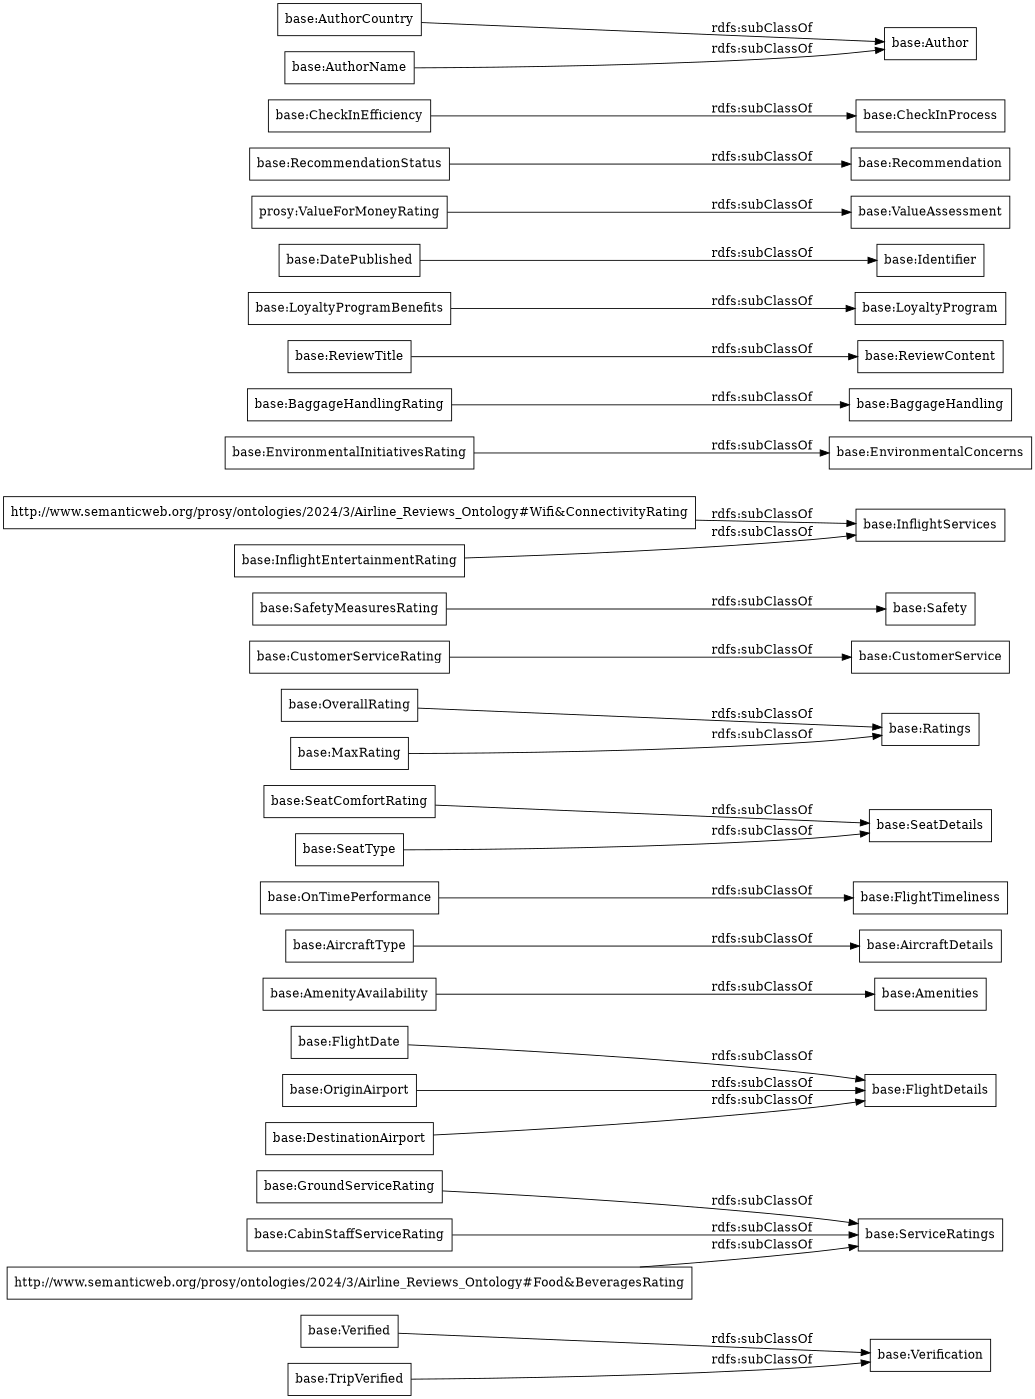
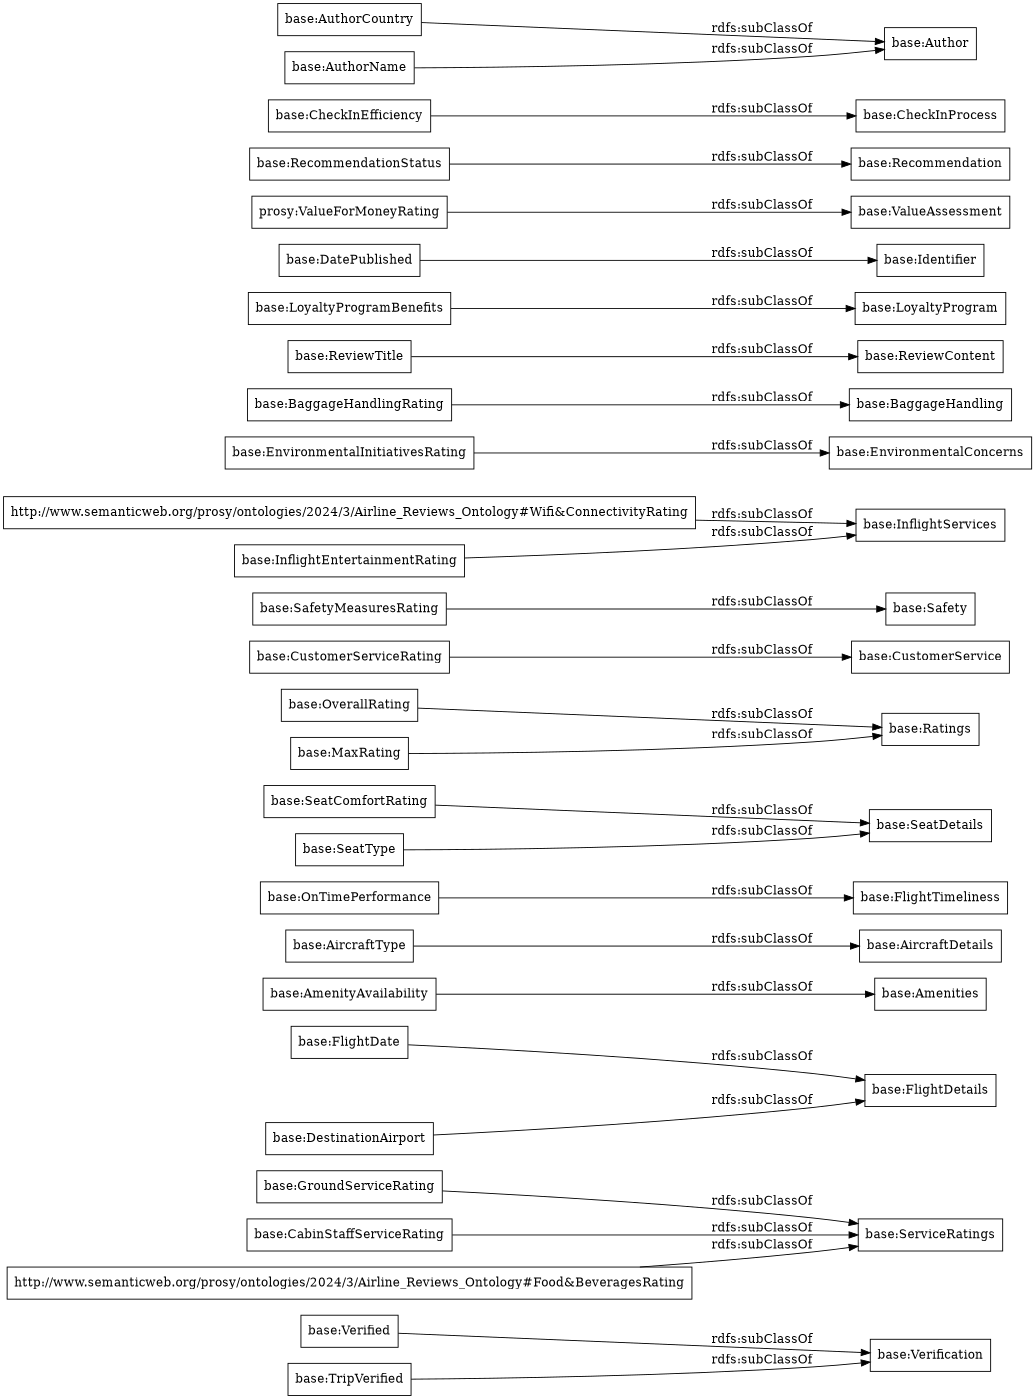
  digraph {
    rankdir=LR
    node [color=black shape=rectangle]
    "base:Verified"
    "base:Verification"
    "base:GroundServiceRating"
    "base:ServiceRatings"
    "base:FlightDate"
    "base:FlightDetails"
    "base:AmenityAvailability"
    "base:Amenities"
    "base:AircraftType"
    "base:AircraftDetails"
    "base:OnTimePerformance"
    "base:FlightTimeliness"
-   "base:OriginAirport"
    "base:SeatComfortRating"
    "base:SeatDetails"
    "base:OverallRating"
    "base:Ratings"
    "base:SeatType"
    "base:CustomerServiceRating"
    "base:CustomerService"
    "base:SafetyMeasuresRating"
    "base:Safety"
    "http://www.semanticweb.org/prosy/ontologies/2024/3/Airline_Reviews_Ontology#Wifi&ConnectivityRating"
    "base:InflightServices"
    "base:EnvironmentalInitiativesRating"
    "base:EnvironmentalConcerns"
    "base:BaggageHandlingRating"
    "base:BaggageHandling"
    "base:DestinationAirport"
    "base:ReviewTitle"
    "base:ReviewContent"
    "base:LoyaltyProgramBenefits"
    "base:LoyaltyProgram"
    "base:DatePublished"
    "base:Identifier"
    "base:CabinStaffServiceRating"
    "base:MaxRating"
    "base:InflightEntertainmentRating"
    "base:TripVerified"
    n40 [label="prosy:ValueForMoneyRating"]
    "base:ValueAssessment"
    "base:RecommendationStatus"
    "base:Recommendation"
    "base:CheckInEfficiency"
    "base:CheckInProcess"
    "base:AuthorCountry"
    "base:Author"
    "base:AuthorName"
    "http://www.semanticweb.org/prosy/ontologies/2024/3/Airline_Reviews_Ontology#Food&BeveragesRating"
    "base:Verified" -> "base:Verification" [label="rdfs:subClassOf"]
    "base:GroundServiceRating" -> "base:ServiceRatings" [label="rdfs:subClassOf"]
    "base:FlightDate" -> "base:FlightDetails" [label="rdfs:subClassOf"]
    "base:AmenityAvailability" -> "base:Amenities" [label="rdfs:subClassOf"]
    "base:AircraftType" -> "base:AircraftDetails" [label="rdfs:subClassOf"]
    "base:OnTimePerformance" -> "base:FlightTimeliness" [label="rdfs:subClassOf"]
-   "base:OriginAirport" -> "base:FlightDetails" [label="rdfs:subClassOf"]
    "base:SeatComfortRating" -> "base:SeatDetails" [label="rdfs:subClassOf"]
    "base:OverallRating" -> "base:Ratings" [label="rdfs:subClassOf"]
    "base:SeatType" -> "base:SeatDetails" [label="rdfs:subClassOf"]
    "base:CustomerServiceRating" -> "base:CustomerService" [label="rdfs:subClassOf"]
    "base:SafetyMeasuresRating" -> "base:Safety" [label="rdfs:subClassOf"]
    "http://www.semanticweb.org/prosy/ontologies/2024/3/Airline_Reviews_Ontology#Wifi&ConnectivityRating" -> "base:InflightServices" [label="rdfs:subClassOf"]
    "base:EnvironmentalInitiativesRating" -> "base:EnvironmentalConcerns" [label="rdfs:subClassOf"]
    "base:BaggageHandlingRating" -> "base:BaggageHandling" [label="rdfs:subClassOf"]
    "base:DestinationAirport" -> "base:FlightDetails" [label="rdfs:subClassOf"]
    "base:ReviewTitle" -> "base:ReviewContent" [label="rdfs:subClassOf"]
    "base:LoyaltyProgramBenefits" -> "base:LoyaltyProgram" [label="rdfs:subClassOf"]
    "base:DatePublished" -> "base:Identifier" [label="rdfs:subClassOf"]
    "base:CabinStaffServiceRating" -> "base:ServiceRatings" [label="rdfs:subClassOf"]
    "base:MaxRating" -> "base:Ratings" [label="rdfs:subClassOf"]
    "base:InflightEntertainmentRating" -> "base:InflightServices" [label="rdfs:subClassOf"]
    "base:TripVerified" -> "base:Verification" [label="rdfs:subClassOf"]
    n40 -> "base:ValueAssessment" [label="rdfs:subClassOf"]
    "base:RecommendationStatus" -> "base:Recommendation" [label="rdfs:subClassOf"]
    "base:CheckInEfficiency" -> "base:CheckInProcess" [label="rdfs:subClassOf"]
    "base:AuthorCountry" -> "base:Author" [label="rdfs:subClassOf"]
    "base:AuthorName" -> "base:Author" [label="rdfs:subClassOf"]
    "http://www.semanticweb.org/prosy/ontologies/2024/3/Airline_Reviews_Ontology#Food&BeveragesRating" -> "base:ServiceRatings" [label="rdfs:subClassOf"]
  }
